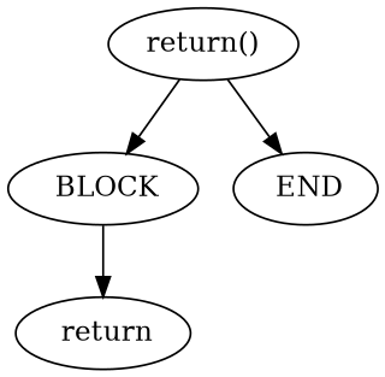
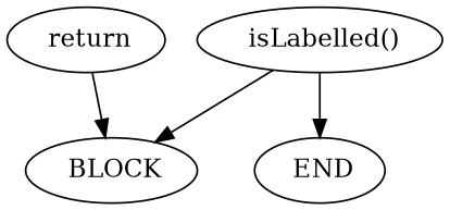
  digraph {
    edge [color=black]
-   n1 [label="return()"]
+   n1 [label=" isLabelled()"]
    n2 [label=" BLOCK"]
    n3 [label=" END"]
    n4 [label=" return"]
    n1 -> n2
    n1 -> n3
-   n2 -> n4
+   n4 -> n2
  }
